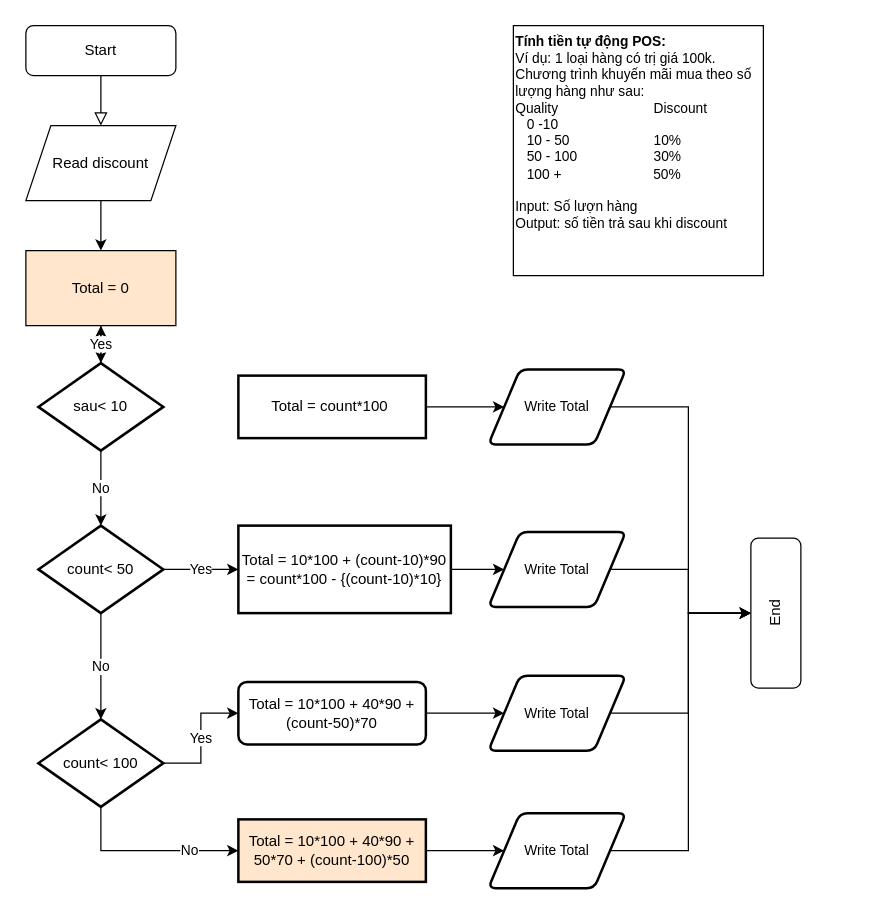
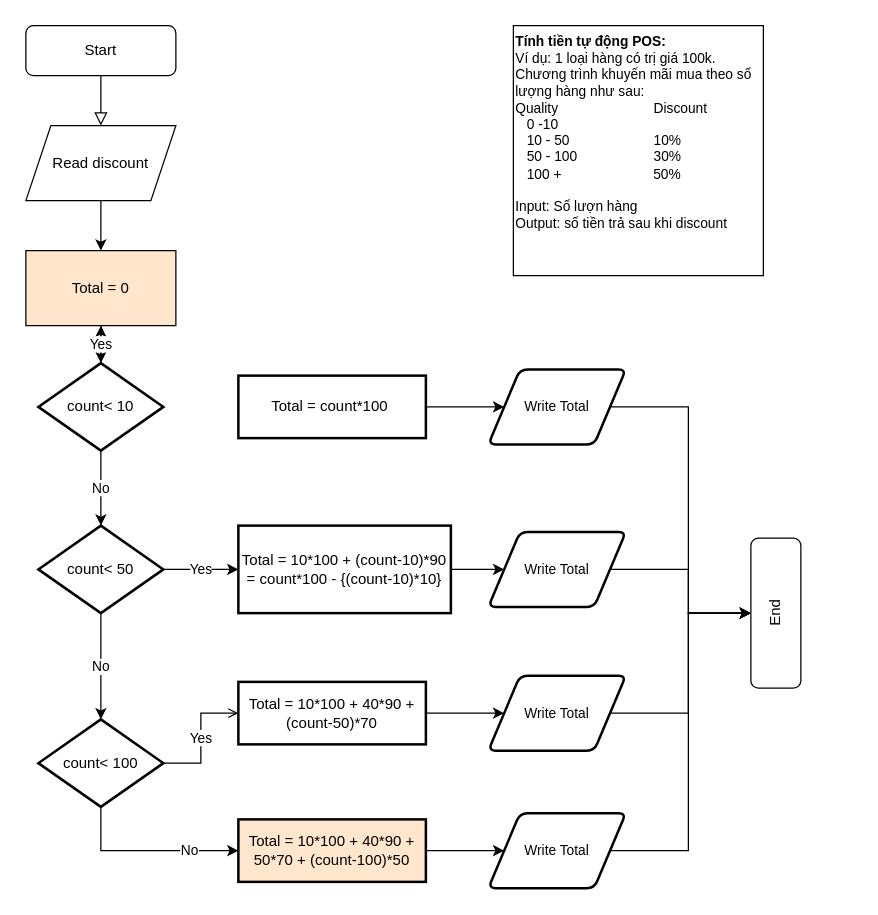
  <mxCell id="0" />
  <mxCell id="1" parent="0" />
  <mxCell id="2" value="" style="rounded=0;html=1;jettySize=auto;orthogonalLoop=1;fontSize=11;endArrow=block;endFill=0;endSize=8;strokeWidth=1;shadow=0;labelBackgroundColor=none;edgeStyle=orthogonalEdgeStyle;" parent="1" source="3" edge="1"><mxGeometry relative="1" as="geometry"><mxPoint x="80" y="100" as="targetPoint" /></mxGeometry></mxCell>
  <mxCell id="3" value="Start" style="rounded=1;whiteSpace=wrap;html=1;fontSize=12;glass=0;strokeWidth=1;shadow=0;" parent="1" vertex="1"><mxGeometry x="20" y="20" width="120" height="40" as="geometry" /></mxCell>
  <mxCell id="4" value="" style="edgeStyle=orthogonalEdgeStyle;rounded=0;orthogonalLoop=1;jettySize=auto;html=1;" parent="1" source="5" target="7" edge="1"><mxGeometry relative="1" as="geometry" /></mxCell>
  <mxCell id="5" value="Read discount" style="shape=parallelogram;perimeter=parallelogramPerimeter;whiteSpace=wrap;html=1;fixedSize=1;" parent="1" vertex="1"><mxGeometry x="20" y="100" width="120" height="60" as="geometry" /></mxCell>
  <mxCell id="6" value="" style="edgeStyle=orthogonalEdgeStyle;rounded=0;orthogonalLoop=1;jettySize=auto;html=1;" parent="1" source="7" edge="1"><mxGeometry relative="1" as="geometry"><mxPoint x="80.034" y="290" as="targetPoint" /></mxGeometry></mxCell>
  <mxCell id="7" value="Total = 0" style="rounded=0;whiteSpace=wrap;html=1;fillColor=#ffe6cc;" parent="1" vertex="1"><mxGeometry x="20" y="200" width="120" height="60" as="geometry" /></mxCell>
  <mxCell id="8" value="Yes" style="edgeStyle=orthogonalEdgeStyle;rounded=0;orthogonalLoop=1;jettySize=auto;html=1;snapToPoint=0;enumerate=0;orthogonal=0;comic=0;ignoreEdge=0;flowAnimation=0;noJump=0;backgroundOutline=0;fixDash=0;shadow=0;strokeOpacity=100;arcSize=20;labelBorderColor=none;fontStyle=0;" parent="1" source="10" target="7" edge="1"><mxGeometry relative="1" as="geometry" /></mxCell>
  <mxCell id="9" value="No" style="edgeStyle=orthogonalEdgeStyle;shape=connector;rounded=0;comic=0;orthogonalLoop=1;jettySize=auto;html=1;entryX=0.5;entryY=0;entryDx=0;entryDy=0;entryPerimeter=0;shadow=0;labelBackgroundColor=default;strokeColor=default;fontFamily=Helvetica;fontSize=11;fontColor=default;endArrow=classic;exitX=0.5;exitY=1;exitDx=0;exitDy=0;exitPerimeter=0;" parent="1" source="10" target="17" edge="1"><mxGeometry relative="1" as="geometry"><mxPoint x="80" y="370" as="sourcePoint" /></mxGeometry></mxCell>
- <mxCell id="10" value="sau&amp;lt; 10" style="strokeWidth=2;html=1;shape=mxgraph.flowchart.decision;whiteSpace=wrap;strokeOpacity=100;overflow=visible;backgroundOutline=0;metaEdit=0;collapsible=0;dropTarget=0;container=0;fixDash=0;perimeter=rectanglePerimeter;shadow=0;" parent="1" vertex="1"><mxGeometry x="30" y="290" width="100" height="70" as="geometry" /></mxCell>
+ <mxCell id="10" value="count&amp;lt; 10" style="strokeWidth=2;html=1;shape=mxgraph.flowchart.decision;whiteSpace=wrap;strokeOpacity=100;overflow=visible;backgroundOutline=0;metaEdit=0;collapsible=0;dropTarget=0;container=0;fixDash=0;perimeter=rectanglePerimeter;shadow=0;" parent="1" vertex="1"><mxGeometry x="30" y="290" width="100" height="70" as="geometry" /></mxCell>
  <mxCell id="11" style="edgeStyle=orthogonalEdgeStyle;shape=connector;rounded=0;comic=0;orthogonalLoop=1;jettySize=auto;html=1;entryX=0;entryY=0.5;entryDx=0;entryDy=0;shadow=0;labelBackgroundColor=default;strokeColor=default;fontFamily=Helvetica;fontSize=11;fontColor=default;endArrow=classic;" parent="1" source="12" target="14" edge="1"><mxGeometry relative="1" as="geometry" /></mxCell>
  <mxCell id="12" value="Total = count*100&amp;nbsp;" style="rounded=0;whiteSpace=wrap;html=1;absoluteArcSize=1;arcSize=14;strokeWidth=2;glass=0;shadow=0;labelBackgroundColor=none;labelBorderColor=none;container=0;fixDash=0;resizeHeight=0;resizeWidth=0;treeMoving=0;treeFolding=0;comic=0;fixedWidth=0;autosize=0;movableLabel=0;" parent="1" vertex="1"><mxGeometry x="190" y="300" width="150" height="50" as="geometry" /></mxCell>
  <mxCell id="13" style="edgeStyle=orthogonalEdgeStyle;shape=connector;rounded=0;comic=0;orthogonalLoop=1;jettySize=auto;html=1;entryX=0.5;entryY=1;entryDx=0;entryDy=0;shadow=0;labelBackgroundColor=default;strokeColor=default;fontFamily=Helvetica;fontSize=11;fontColor=default;endArrow=classic;" parent="1" source="14" target="33" edge="1"><mxGeometry relative="1" as="geometry" /></mxCell>
  <mxCell id="14" value="Write Total" style="shape=parallelogram;html=1;strokeWidth=2;perimeter=parallelogramPerimeter;whiteSpace=wrap;rounded=1;arcSize=12;size=0.23;fontFamily=Helvetica;fontSize=11;fontColor=default;" parent="1" vertex="1"><mxGeometry x="390" y="295" width="110" height="60" as="geometry" /></mxCell>
  <mxCell id="15" value="Yes" style="edgeStyle=orthogonalEdgeStyle;rounded=0;orthogonalLoop=1;jettySize=auto;html=1;snapToPoint=0;enumerate=0;orthogonal=0;comic=0;ignoreEdge=0;flowAnimation=0;noJump=0;backgroundOutline=0;fixDash=0;shadow=0;strokeOpacity=100;arcSize=20;labelBorderColor=none;fontStyle=0" parent="1" source="17" target="19" edge="1"><mxGeometry relative="1" as="geometry" /></mxCell>
  <mxCell id="16" value="No" style="edgeStyle=orthogonalEdgeStyle;shape=connector;rounded=0;comic=0;orthogonalLoop=1;jettySize=auto;html=1;entryX=0.5;entryY=0;entryDx=0;entryDy=0;entryPerimeter=0;shadow=0;labelBackgroundColor=default;strokeColor=default;fontFamily=Helvetica;fontSize=11;fontColor=default;endArrow=classic;" parent="1" source="17" target="24" edge="1"><mxGeometry relative="1" as="geometry"><Array as="points"><mxPoint x="80" y="510" /><mxPoint x="80" y="510" /></Array></mxGeometry></mxCell>
  <mxCell id="17" value="count&amp;lt; 50" style="strokeWidth=2;html=1;shape=mxgraph.flowchart.decision;whiteSpace=wrap;strokeOpacity=100;overflow=visible;backgroundOutline=0;metaEdit=0;collapsible=0;dropTarget=0;container=0;fixDash=0;perimeter=rectanglePerimeter;shadow=0;" parent="1" vertex="1"><mxGeometry x="30" y="420" width="100" height="70" as="geometry" /></mxCell>
  <mxCell id="18" style="edgeStyle=orthogonalEdgeStyle;shape=connector;rounded=0;comic=0;orthogonalLoop=1;jettySize=auto;html=1;entryX=0;entryY=0.5;entryDx=0;entryDy=0;shadow=0;labelBackgroundColor=default;strokeColor=default;fontFamily=Helvetica;fontSize=11;fontColor=default;endArrow=classic;" parent="1" source="19" target="21" edge="1"><mxGeometry relative="1" as="geometry" /></mxCell>
  <mxCell id="19" value="Total = 10*100 + (count-10)*90&lt;br&gt;= count*100 - {(count-10)*10}" style="rounded=0;whiteSpace=wrap;html=1;absoluteArcSize=1;arcSize=14;strokeWidth=2;glass=0;shadow=0;labelBackgroundColor=none;labelBorderColor=none;container=0;fixDash=0;resizeHeight=0;resizeWidth=0;treeMoving=0;treeFolding=0;comic=0;fixedWidth=0;autosize=0;movableLabel=0;" parent="1" vertex="1"><mxGeometry x="190" y="420" width="170" height="70" as="geometry" /></mxCell>
  <mxCell id="20" style="edgeStyle=orthogonalEdgeStyle;shape=connector;rounded=0;comic=0;orthogonalLoop=1;jettySize=auto;html=1;entryX=0.5;entryY=1;entryDx=0;entryDy=0;shadow=0;labelBackgroundColor=default;strokeColor=default;fontFamily=Helvetica;fontSize=11;fontColor=default;endArrow=classic;" parent="1" source="21" target="33" edge="1"><mxGeometry relative="1" as="geometry" /></mxCell>
  <mxCell id="21" value="Write Total" style="shape=parallelogram;html=1;strokeWidth=2;perimeter=parallelogramPerimeter;whiteSpace=wrap;rounded=1;arcSize=12;size=0.23;fontFamily=Helvetica;fontSize=11;fontColor=default;" parent="1" vertex="1"><mxGeometry x="390" y="425" width="110" height="60" as="geometry" /></mxCell>
- <mxCell id="22" value="Yes" style="edgeStyle=orthogonalEdgeStyle;rounded=0;orthogonalLoop=1;jettySize=auto;html=1;snapToPoint=0;enumerate=0;orthogonal=0;comic=0;ignoreEdge=0;flowAnimation=0;noJump=0;backgroundOutline=0;fixDash=0;shadow=0;strokeOpacity=100;arcSize=20;labelBorderColor=none;fontStyle=0" parent="1" source="24" target="26" edge="1"><mxGeometry relative="1" as="geometry" /></mxCell>
+ <mxCell id="22" value="Yes" style="edgeStyle=orthogonalEdgeStyle;rounded=0;orthogonalLoop=1;jettySize=auto;html=1;snapToPoint=0;enumerate=0;orthogonal=0;comic=0;ignoreEdge=0;flowAnimation=0;noJump=0;backgroundOutline=0;fixDash=0;shadow=0;strokeOpacity=100;arcSize=20;labelBorderColor=none;fontStyle=0;endArrow=open;" parent="1" source="24" target="26" edge="1"><mxGeometry relative="1" as="geometry" /></mxCell>
  <mxCell id="23" value="No" style="edgeStyle=orthogonalEdgeStyle;shape=connector;rounded=0;comic=0;orthogonalLoop=1;jettySize=auto;html=1;shadow=0;labelBackgroundColor=default;strokeColor=default;fontFamily=Helvetica;fontSize=11;fontColor=default;endArrow=classic;entryX=0;entryY=0.5;entryDx=0;entryDy=0;" parent="1" source="24" target="30" edge="1"><mxGeometry x="0.46" relative="1" as="geometry"><mxPoint x="80" y="690" as="targetPoint" /><Array as="points"><mxPoint x="80" y="680" /></Array><mxPoint as="offset" /></mxGeometry></mxCell>
  <mxCell id="24" value="count&amp;lt; 100" style="strokeWidth=2;html=1;shape=mxgraph.flowchart.decision;whiteSpace=wrap;strokeOpacity=100;overflow=visible;backgroundOutline=0;metaEdit=0;collapsible=0;dropTarget=0;container=0;fixDash=0;perimeter=rectanglePerimeter;shadow=0;" parent="1" vertex="1"><mxGeometry x="30" y="575" width="100" height="70" as="geometry" /></mxCell>
  <mxCell id="25" style="edgeStyle=orthogonalEdgeStyle;shape=connector;rounded=0;comic=0;orthogonalLoop=1;jettySize=auto;html=1;entryX=0;entryY=0.5;entryDx=0;entryDy=0;shadow=0;labelBackgroundColor=default;strokeColor=default;fontFamily=Helvetica;fontSize=11;fontColor=default;endArrow=classic;" parent="1" source="26" target="28" edge="1"><mxGeometry relative="1" as="geometry" /></mxCell>
- <mxCell id="26" value="Total = 10*100 + 40*90 + (count-50)*70" style="whiteSpace=wrap;html=1;absoluteArcSize=1;arcSize=14;strokeWidth=2;glass=0;shadow=0;labelBackgroundColor=none;labelBorderColor=none;container=0;fixDash=0;resizeHeight=0;resizeWidth=0;treeMoving=0;treeFolding=0;comic=0;fixedWidth=0;autosize=0;movableLabel=0;rounded=1;" parent="1" vertex="1"><mxGeometry x="190" y="545" width="150" height="50" as="geometry" /></mxCell>
+ <mxCell id="26" value="Total = 10*100 + 40*90 + (count-50)*70" style="rounded=0;whiteSpace=wrap;html=1;absoluteArcSize=1;arcSize=14;strokeWidth=2;glass=0;shadow=0;labelBackgroundColor=none;labelBorderColor=none;container=0;fixDash=0;resizeHeight=0;resizeWidth=0;treeMoving=0;treeFolding=0;comic=0;fixedWidth=0;autosize=0;movableLabel=0;" parent="1" vertex="1"><mxGeometry x="190" y="545" width="150" height="50" as="geometry" /></mxCell>
  <mxCell id="27" style="edgeStyle=orthogonalEdgeStyle;shape=connector;rounded=0;comic=0;orthogonalLoop=1;jettySize=auto;html=1;entryX=0.5;entryY=1;entryDx=0;entryDy=0;shadow=0;labelBackgroundColor=default;strokeColor=default;fontFamily=Helvetica;fontSize=11;fontColor=default;endArrow=classic;" parent="1" source="28" target="33" edge="1"><mxGeometry relative="1" as="geometry" /></mxCell>
  <mxCell id="28" value="Write Total" style="shape=parallelogram;html=1;strokeWidth=2;perimeter=parallelogramPerimeter;whiteSpace=wrap;rounded=1;arcSize=12;size=0.23;fontFamily=Helvetica;fontSize=11;fontColor=default;" parent="1" vertex="1"><mxGeometry x="390" y="540" width="110" height="60" as="geometry" /></mxCell>
  <mxCell id="29" style="edgeStyle=orthogonalEdgeStyle;shape=connector;rounded=0;comic=0;orthogonalLoop=1;jettySize=auto;html=1;entryX=0;entryY=0.5;entryDx=0;entryDy=0;shadow=0;labelBackgroundColor=default;strokeColor=default;fontFamily=Helvetica;fontSize=11;fontColor=default;endArrow=classic;" parent="1" source="30" target="32" edge="1"><mxGeometry relative="1" as="geometry" /></mxCell>
  <mxCell id="30" value="Total = 10*100 + 40*90 + 50*70 + (count-100)*50" style="rounded=0;whiteSpace=wrap;html=1;absoluteArcSize=1;arcSize=14;strokeWidth=2;glass=0;shadow=0;labelBackgroundColor=none;labelBorderColor=none;container=0;fixDash=0;resizeHeight=0;resizeWidth=0;treeMoving=0;treeFolding=0;comic=0;fixedWidth=0;autosize=0;movableLabel=0;fillColor=#ffe6cc;" parent="1" vertex="1"><mxGeometry x="190" y="655" width="150" height="50" as="geometry" /></mxCell>
  <mxCell id="31" style="edgeStyle=orthogonalEdgeStyle;shape=connector;rounded=0;comic=0;orthogonalLoop=1;jettySize=auto;html=1;entryX=0.5;entryY=1;entryDx=0;entryDy=0;shadow=0;labelBackgroundColor=default;strokeColor=default;fontFamily=Helvetica;fontSize=11;fontColor=default;endArrow=classic;" parent="1" source="32" target="33" edge="1"><mxGeometry relative="1" as="geometry" /></mxCell>
  <mxCell id="32" value="Write Total" style="shape=parallelogram;html=1;strokeWidth=2;perimeter=parallelogramPerimeter;whiteSpace=wrap;rounded=1;arcSize=12;size=0.23;fontFamily=Helvetica;fontSize=11;fontColor=default;" parent="1" vertex="1"><mxGeometry x="390" y="650" width="110" height="60" as="geometry" /></mxCell>
  <mxCell id="33" value="End" style="rounded=1;whiteSpace=wrap;html=1;fontSize=12;glass=0;strokeWidth=1;shadow=0;rotation=-90;flipH=1;flipV=1;direction=west;" parent="1" vertex="1"><mxGeometry x="560" y="470" width="120" height="40" as="geometry" /></mxCell>
  <mxCell id="34" value="&lt;b&gt;Tính tiền tự động POS:&lt;br&gt;&lt;/b&gt;Ví dụ: 1 loại hàng có trị giá 100k. Chương trình khuyến mãi mua theo số lượng hàng như sau:&lt;br&gt;Quality&amp;nbsp; &amp;nbsp; &amp;nbsp; &amp;nbsp; &amp;nbsp; &amp;nbsp; &amp;nbsp; &amp;nbsp; &amp;nbsp; &amp;nbsp; &amp;nbsp; &amp;nbsp; &amp;nbsp;Discount&lt;br&gt;&amp;nbsp; &amp;nbsp;0 -10&amp;nbsp; &amp;nbsp; &amp;nbsp; &amp;nbsp; &amp;nbsp; &amp;nbsp; &amp;nbsp; &amp;nbsp; &amp;nbsp; &amp;nbsp; &amp;nbsp; &amp;nbsp; &amp;nbsp;&lt;br&gt;&amp;nbsp; &amp;nbsp;10 - 50&amp;nbsp; &amp;nbsp; &amp;nbsp; &amp;nbsp; &amp;nbsp; &amp;nbsp; &amp;nbsp; &amp;nbsp; &amp;nbsp; &amp;nbsp; &amp;nbsp; 10%&lt;br&gt;&amp;nbsp; &amp;nbsp;50 - 100&amp;nbsp; &amp;nbsp; &amp;nbsp; &amp;nbsp; &amp;nbsp; &amp;nbsp; &amp;nbsp; &amp;nbsp; &amp;nbsp; &amp;nbsp; 30%&lt;br&gt;&amp;nbsp; &amp;nbsp;100 +&amp;nbsp; &amp;nbsp; &amp;nbsp; &amp;nbsp; &amp;nbsp; &amp;nbsp; &amp;nbsp; &amp;nbsp; &amp;nbsp; &amp;nbsp; &amp;nbsp; &amp;nbsp; 50%&lt;br&gt;&lt;br&gt;Input: Số lượn hàng&lt;br&gt;Output: số tiền trả sau khi discount&amp;nbsp;" style="whiteSpace=wrap;html=1;aspect=fixed;fontFamily=Helvetica;fontSize=11;fontColor=default;align=left;horizontal=1;verticalAlign=top;" parent="1" vertex="1"><mxGeometry x="410" y="20" width="200" height="200" as="geometry" /></mxCell>
